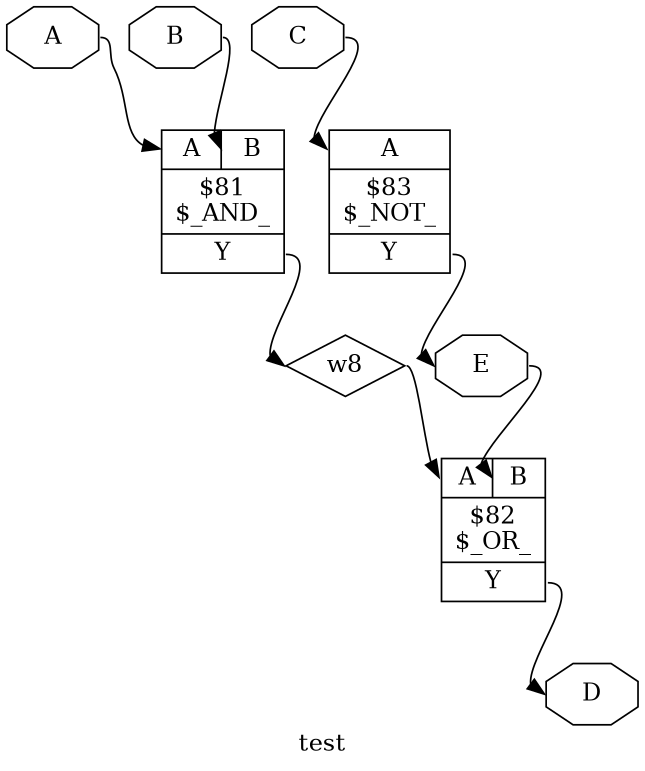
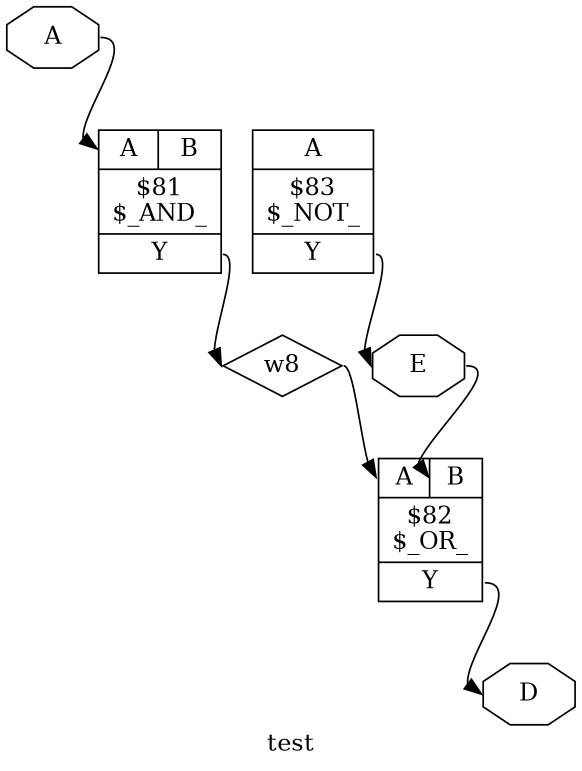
  digraph {
    label=test
    rankdir=TB
    remincross=true
    node [color=black fontcolor=black shape=octagon]
    edge [color=black fontcolor=black headport="p1:w" tailport=e]
    n1 [label=A]
    n2 [label="{{<p1> A|<p2> B}|$81\n$_AND_|{<p7> Y}}" shape=record color="" fontcolor=""]
    n3 [label=w8 shape=diamond]
-   n4 [label=B]
-   n5 [label=C]
    n6 [label="{{<p1> A}|$83\n$_NOT_|{<p7> Y}}" shape=record color="" fontcolor=""]
    n7 [label=E]
    n8 [label=D]
    n9 [label="{{<p1> A|<p2> B}|$82\n$_OR_|{<p7> Y}}" shape=record color="" fontcolor=""]
    n1 -> n2
    n2 -> n3 [headport=w tailport="p7:e"]
    n3 -> n9
-   n4 -> n2 [headport="p2:w"]
-   n5 -> n6
    n6 -> n7 [headport=w tailport="p7:e"]
    n7 -> n9 [headport="p2:w"]
    n9 -> n8 [headport=w tailport="p7:e"]
  }
